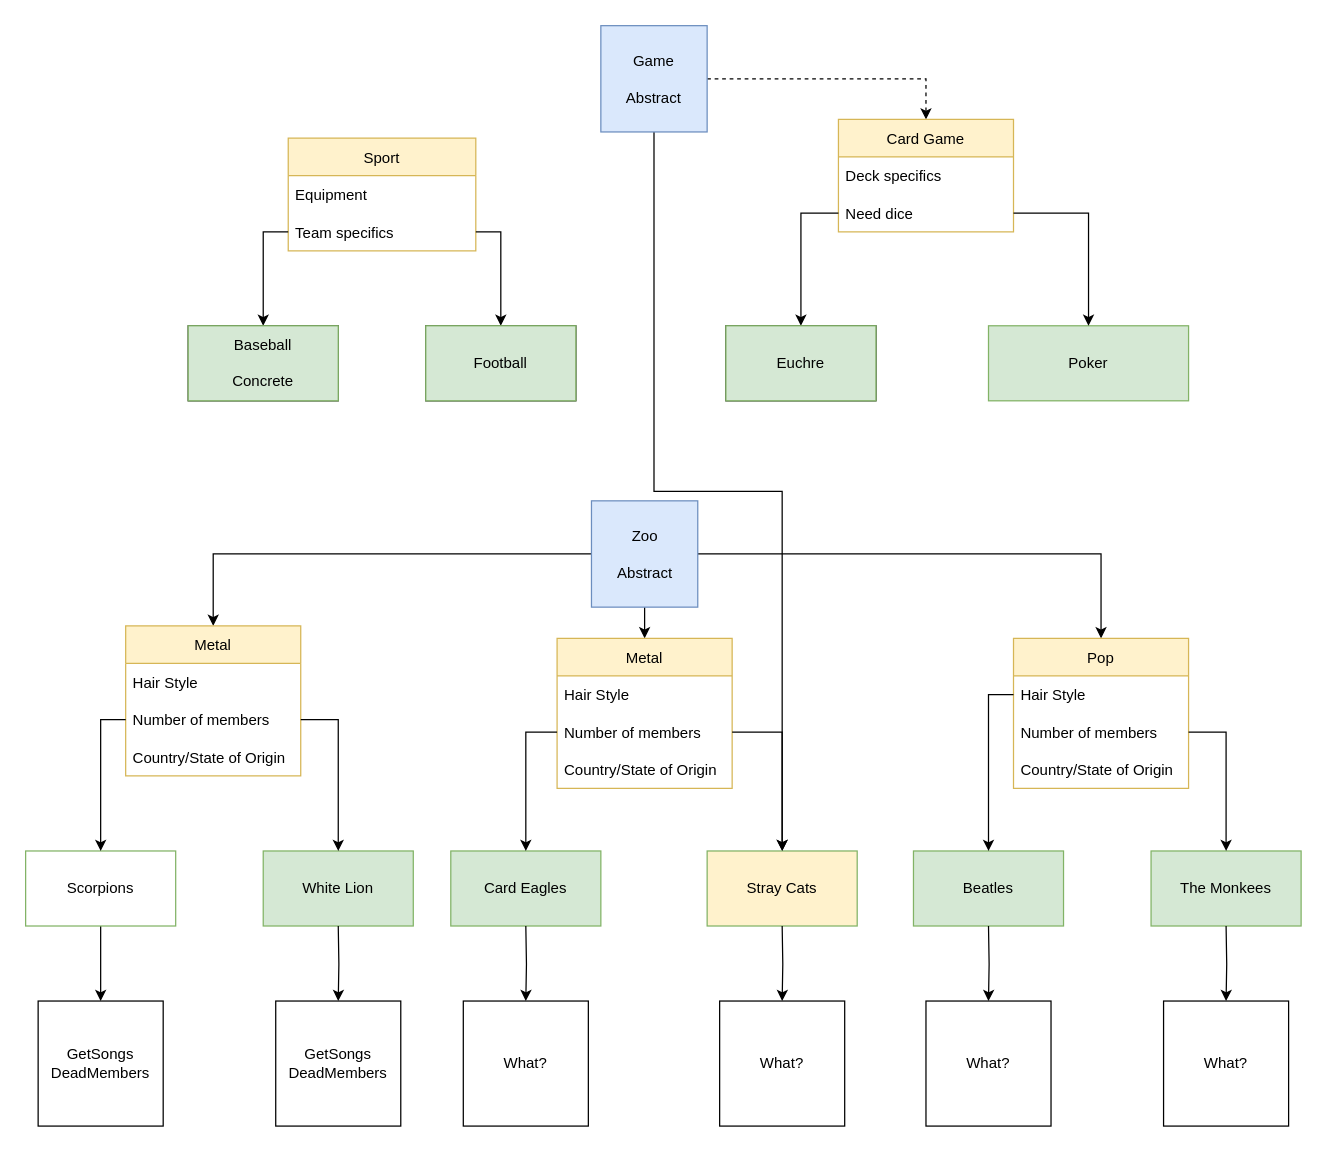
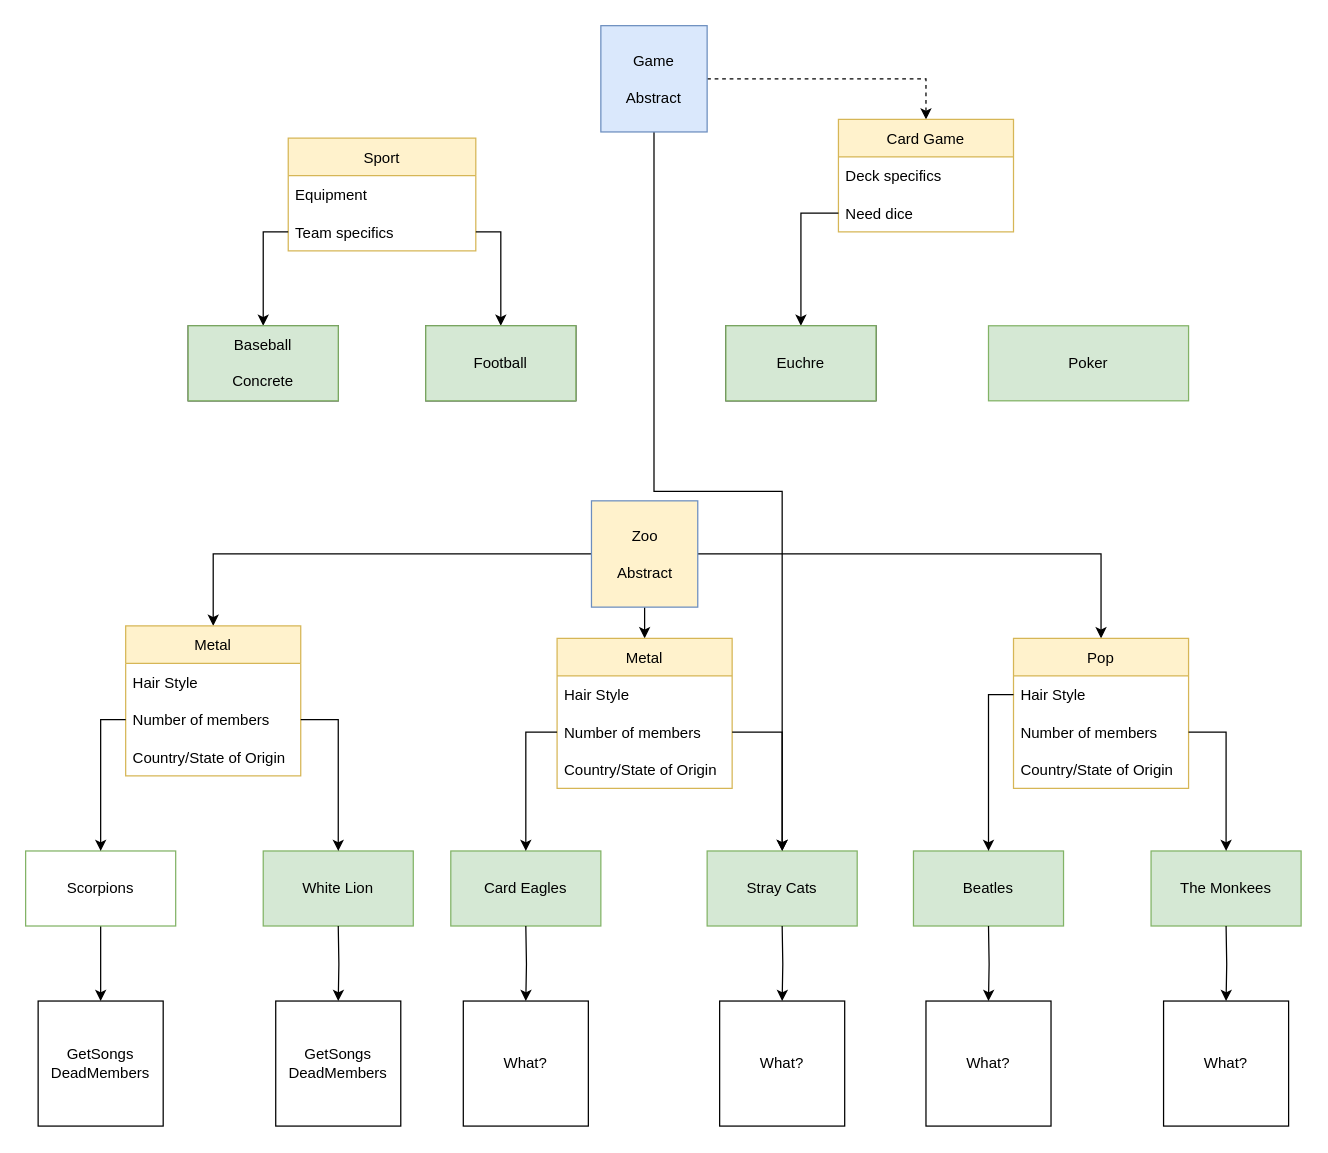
  <mxCell id="0" />
  <mxCell id="1" parent="0" />
  <mxCell id="2" style="edgeStyle=orthogonalEdgeStyle;rounded=0;orthogonalLoop=1;jettySize=auto;html=1;" parent="1" source="4" target="46" edge="1"><mxGeometry relative="1" as="geometry" /></mxCell>
  <mxCell id="3" style="edgeStyle=orthogonalEdgeStyle;rounded=0;orthogonalLoop=1;jettySize=auto;html=1;entryX=0.5;entryY=0;entryDx=0;entryDy=0;dashed=1;" parent="1" source="4" target="12" edge="1"><mxGeometry relative="1" as="geometry" /></mxCell>
  <mxCell id="4" value="Game&lt;br&gt;&lt;br&gt;Abstract" style="whiteSpace=wrap;html=1;aspect=fixed;fillColor=#dae8fc;strokeColor=#6c8ebf;" parent="1" vertex="1"><mxGeometry x="480" y="20" width="85" height="85" as="geometry" /></mxCell>
  <mxCell id="5" value="Sport" style="swimlane;fontStyle=0;childLayout=stackLayout;horizontal=1;startSize=30;horizontalStack=0;resizeParent=1;resizeParentMax=0;resizeLast=0;collapsible=1;marginBottom=0;fillColor=#fff2cc;strokeColor=#d6b656;" parent="1" vertex="1"><mxGeometry x="230" y="110" width="150" height="90" as="geometry" /></mxCell>
  <mxCell id="6" value="Equipment" style="text;strokeColor=none;fillColor=none;align=left;verticalAlign=middle;spacingLeft=4;spacingRight=4;overflow=hidden;points=[[0,0.5],[1,0.5]];portConstraint=eastwest;rotatable=0;" parent="5" vertex="1"><mxGeometry y="30" width="150" height="30" as="geometry" /></mxCell>
  <mxCell id="7" value="Team specifics" style="text;strokeColor=none;fillColor=none;align=left;verticalAlign=middle;spacingLeft=4;spacingRight=4;overflow=hidden;points=[[0,0.5],[1,0.5]];portConstraint=eastwest;rotatable=0;" parent="5" vertex="1"><mxGeometry y="60" width="150" height="30" as="geometry" /></mxCell>
  <mxCell id="8" value="Baseball&lt;br&gt;&lt;br&gt;Concrete" style="rounded=0;whiteSpace=wrap;html=1;" parent="1" vertex="1"><mxGeometry x="150" y="260" width="120" height="60" as="geometry" /></mxCell>
  <mxCell id="9" value="Football" style="rounded=0;whiteSpace=wrap;html=1;" parent="1" vertex="1"><mxGeometry x="340" y="260" width="120" height="60" as="geometry" /></mxCell>
  <mxCell id="10" value="Euchre" style="rounded=0;whiteSpace=wrap;html=1;" parent="1" vertex="1"><mxGeometry x="580" y="260" width="120" height="60" as="geometry" /></mxCell>
  <mxCell id="11" value="Poker" style="rounded=0;whiteSpace=wrap;html=1;fillColor=#d5e8d4;strokeColor=#82b366;" parent="1" vertex="1"><mxGeometry x="790" y="260" width="160" height="60" as="geometry" /></mxCell>
  <mxCell id="12" value="Card Game" style="swimlane;fontStyle=0;childLayout=stackLayout;horizontal=1;startSize=30;horizontalStack=0;resizeParent=1;resizeParentMax=0;resizeLast=0;collapsible=1;marginBottom=0;fillColor=#fff2cc;strokeColor=#d6b656;" parent="1" vertex="1"><mxGeometry x="670" y="95" width="140" height="90" as="geometry" /></mxCell>
  <mxCell id="13" value="Deck specifics" style="text;strokeColor=none;fillColor=none;align=left;verticalAlign=middle;spacingLeft=4;spacingRight=4;overflow=hidden;points=[[0,0.5],[1,0.5]];portConstraint=eastwest;rotatable=0;" parent="12" vertex="1"><mxGeometry y="30" width="140" height="30" as="geometry" /></mxCell>
  <mxCell id="14" value="Need dice" style="text;strokeColor=none;fillColor=none;align=left;verticalAlign=middle;spacingLeft=4;spacingRight=4;overflow=hidden;points=[[0,0.5],[1,0.5]];portConstraint=eastwest;rotatable=0;" parent="12" vertex="1"><mxGeometry y="60" width="140" height="30" as="geometry" /></mxCell>
  <mxCell id="15" style="edgeStyle=orthogonalEdgeStyle;rounded=0;orthogonalLoop=1;jettySize=auto;html=1;entryX=0.5;entryY=0;entryDx=0;entryDy=0;" parent="1" source="7" target="8" edge="1"><mxGeometry relative="1" as="geometry" /></mxCell>
  <mxCell id="16" style="edgeStyle=orthogonalEdgeStyle;rounded=0;orthogonalLoop=1;jettySize=auto;html=1;entryX=0.5;entryY=0;entryDx=0;entryDy=0;" parent="1" source="7" target="9" edge="1"><mxGeometry relative="1" as="geometry" /></mxCell>
  <mxCell id="17" style="edgeStyle=orthogonalEdgeStyle;rounded=0;orthogonalLoop=1;jettySize=auto;html=1;entryX=0.5;entryY=0;entryDx=0;entryDy=0;" parent="1" source="14" target="10" edge="1"><mxGeometry relative="1" as="geometry" /></mxCell>
- <mxCell id="18" style="edgeStyle=orthogonalEdgeStyle;rounded=0;orthogonalLoop=1;jettySize=auto;html=1;" parent="1" source="14" target="11" edge="1"><mxGeometry relative="1" as="geometry" /></mxCell>
  <mxCell id="19" value="Baseball&lt;br&gt;&lt;br&gt;Concrete" style="rounded=0;whiteSpace=wrap;html=1;fillColor=#d5e8d4;strokeColor=#82b366;" parent="1" vertex="1"><mxGeometry x="150" y="260" width="120" height="60" as="geometry" /></mxCell>
  <mxCell id="20" value="Football" style="rounded=0;whiteSpace=wrap;html=1;fillColor=#d5e8d4;strokeColor=#82b366;" parent="1" vertex="1"><mxGeometry x="340" y="260" width="120" height="60" as="geometry" /></mxCell>
  <mxCell id="21" value="Euchre" style="rounded=0;whiteSpace=wrap;html=1;fillColor=#d5e8d4;strokeColor=#82b366;" parent="1" vertex="1"><mxGeometry x="580" y="260" width="120" height="60" as="geometry" /></mxCell>
  <mxCell id="22" style="edgeStyle=orthogonalEdgeStyle;rounded=0;orthogonalLoop=1;jettySize=auto;html=1;" parent="1" source="25" target="35" edge="1"><mxGeometry relative="1" as="geometry"><mxPoint x="255" y="510" as="targetPoint" /></mxGeometry></mxCell>
  <mxCell id="23" style="edgeStyle=orthogonalEdgeStyle;rounded=0;orthogonalLoop=1;jettySize=auto;html=1;entryX=0.5;entryY=0;entryDx=0;entryDy=0;" parent="1" source="25" edge="1"><mxGeometry relative="1" as="geometry"><mxPoint x="515" y="510" as="targetPoint" /></mxGeometry></mxCell>
  <mxCell id="24" style="edgeStyle=orthogonalEdgeStyle;rounded=0;orthogonalLoop=1;jettySize=auto;html=1;entryX=0.5;entryY=0;entryDx=0;entryDy=0;" parent="1" source="25" target="31" edge="1"><mxGeometry relative="1" as="geometry" /></mxCell>
- <mxCell id="25" value="Zoo&lt;br&gt;&lt;br&gt;Abstract" style="whiteSpace=wrap;html=1;aspect=fixed;fillColor=#dae8fc;strokeColor=#6c8ebf;" parent="1" vertex="1"><mxGeometry x="472.5" y="400" width="85" height="85" as="geometry" /></mxCell>
+ <mxCell id="25" value="Zoo&lt;br&gt;&lt;br&gt;Abstract" style="whiteSpace=wrap;html=1;aspect=fixed;fillColor=#fff2cc;strokeColor=#6c8ebf;" parent="1" vertex="1"><mxGeometry x="472.5" y="400" width="85" height="85" as="geometry" /></mxCell>
  <mxCell id="26" value="The Monkees" style="rounded=0;whiteSpace=wrap;html=1;fillColor=#d5e8d4;strokeColor=#82b366;" parent="1" vertex="1"><mxGeometry x="920" y="680" width="120" height="60" as="geometry" /></mxCell>
  <mxCell id="27" style="edgeStyle=orthogonalEdgeStyle;rounded=0;orthogonalLoop=1;jettySize=auto;html=1;entryX=0.5;entryY=0;entryDx=0;entryDy=0;" parent="1" source="28" target="51" edge="1"><mxGeometry relative="1" as="geometry" /></mxCell>
  <mxCell id="28" value="Scorpions" style="rounded=0;whiteSpace=wrap;html=1;fillColor=#ffffff;strokeColor=#82b366;" parent="1" vertex="1"><mxGeometry x="20" y="680" width="120" height="60" as="geometry" /></mxCell>
  <mxCell id="29" value="White Lion" style="rounded=0;whiteSpace=wrap;html=1;fillColor=#d5e8d4;strokeColor=#82b366;" parent="1" vertex="1"><mxGeometry x="210" y="680" width="120" height="60" as="geometry" /></mxCell>
  <mxCell id="30" value="Card Eagles" style="rounded=0;whiteSpace=wrap;html=1;fillColor=#d5e8d4;strokeColor=#82b366;" parent="1" vertex="1"><mxGeometry x="360" y="680" width="120" height="60" as="geometry" /></mxCell>
  <mxCell id="31" value="Pop" style="swimlane;fontStyle=0;childLayout=stackLayout;horizontal=1;startSize=30;horizontalStack=0;resizeParent=1;resizeParentMax=0;resizeLast=0;collapsible=1;marginBottom=0;fillColor=#fff2cc;strokeColor=#d6b656;" parent="1" vertex="1"><mxGeometry x="810" y="510" width="140" height="120" as="geometry" /></mxCell>
  <mxCell id="32" value="Hair Style" style="text;strokeColor=none;fillColor=none;align=left;verticalAlign=middle;spacingLeft=4;spacingRight=4;overflow=hidden;points=[[0,0.5],[1,0.5]];portConstraint=eastwest;rotatable=0;" parent="31" vertex="1"><mxGeometry y="30" width="140" height="30" as="geometry" /></mxCell>
  <mxCell id="33" value="Number of members" style="text;strokeColor=none;fillColor=none;align=left;verticalAlign=middle;spacingLeft=4;spacingRight=4;overflow=hidden;points=[[0,0.5],[1,0.5]];portConstraint=eastwest;rotatable=0;" parent="31" vertex="1"><mxGeometry y="60" width="140" height="30" as="geometry" /></mxCell>
  <mxCell id="34" value="Country/State of Origin" style="text;strokeColor=none;fillColor=none;align=left;verticalAlign=middle;spacingLeft=4;spacingRight=4;overflow=hidden;points=[[0,0.5],[1,0.5]];portConstraint=eastwest;rotatable=0;" parent="31" vertex="1"><mxGeometry y="90" width="140" height="30" as="geometry" /></mxCell>
  <mxCell id="35" value="Metal" style="swimlane;fontStyle=0;childLayout=stackLayout;horizontal=1;startSize=30;horizontalStack=0;resizeParent=1;resizeParentMax=0;resizeLast=0;collapsible=1;marginBottom=0;fillColor=#fff2cc;strokeColor=#d6b656;" parent="1" vertex="1"><mxGeometry y="500" width="140" height="120" as="geometry" x="100" /></mxCell>
  <mxCell id="36" value="Hair Style" style="text;strokeColor=none;fillColor=none;align=left;verticalAlign=middle;spacingLeft=4;spacingRight=4;overflow=hidden;points=[[0,0.5],[1,0.5]];portConstraint=eastwest;rotatable=0;" parent="35" vertex="1"><mxGeometry y="30" width="140" height="30" as="geometry" /></mxCell>
  <mxCell id="37" value="Number of members" style="text;strokeColor=none;fillColor=none;align=left;verticalAlign=middle;spacingLeft=4;spacingRight=4;overflow=hidden;points=[[0,0.5],[1,0.5]];portConstraint=eastwest;rotatable=0;" parent="35" vertex="1"><mxGeometry y="60" width="140" height="30" as="geometry" /></mxCell>
  <mxCell id="38" value="Country/State of Origin" style="text;strokeColor=none;fillColor=none;align=left;verticalAlign=middle;spacingLeft=4;spacingRight=4;overflow=hidden;points=[[0,0.5],[1,0.5]];portConstraint=eastwest;rotatable=0;" parent="35" vertex="1"><mxGeometry y="90" width="140" height="30" as="geometry" /></mxCell>
  <mxCell id="39" value="Metal" style="swimlane;fontStyle=0;childLayout=stackLayout;horizontal=1;startSize=30;horizontalStack=0;resizeParent=1;resizeParentMax=0;resizeLast=0;collapsible=1;marginBottom=0;fillColor=#fff2cc;strokeColor=#d6b656;" parent="1" vertex="1"><mxGeometry x="445" y="510" width="140" height="120" as="geometry" /></mxCell>
  <mxCell id="40" value="Hair Style" style="text;strokeColor=none;fillColor=none;align=left;verticalAlign=middle;spacingLeft=4;spacingRight=4;overflow=hidden;points=[[0,0.5],[1,0.5]];portConstraint=eastwest;rotatable=0;" parent="39" vertex="1"><mxGeometry y="30" width="140" height="30" as="geometry" /></mxCell>
  <mxCell id="41" value="Number of members" style="text;strokeColor=none;fillColor=none;align=left;verticalAlign=middle;spacingLeft=4;spacingRight=4;overflow=hidden;points=[[0,0.5],[1,0.5]];portConstraint=eastwest;rotatable=0;" parent="39" vertex="1"><mxGeometry y="60" width="140" height="30" as="geometry" /></mxCell>
  <mxCell id="42" value="Country/State of Origin" style="text;strokeColor=none;fillColor=none;align=left;verticalAlign=middle;spacingLeft=4;spacingRight=4;overflow=hidden;points=[[0,0.5],[1,0.5]];portConstraint=eastwest;rotatable=0;" parent="39" vertex="1"><mxGeometry y="90" width="140" height="30" as="geometry" /></mxCell>
  <mxCell id="43" style="edgeStyle=orthogonalEdgeStyle;rounded=0;orthogonalLoop=1;jettySize=auto;html=1;entryX=0.5;entryY=0;entryDx=0;entryDy=0;" parent="1" source="37" target="29" edge="1"><mxGeometry relative="1" as="geometry" /></mxCell>
  <mxCell id="44" style="edgeStyle=orthogonalEdgeStyle;rounded=0;orthogonalLoop=1;jettySize=auto;html=1;entryX=0.5;entryY=0;entryDx=0;entryDy=0;" parent="1" source="37" target="28" edge="1"><mxGeometry relative="1" as="geometry" /></mxCell>
  <mxCell id="45" style="edgeStyle=orthogonalEdgeStyle;rounded=0;orthogonalLoop=1;jettySize=auto;html=1;entryX=0.5;entryY=0;entryDx=0;entryDy=0;" parent="1" source="41" target="30" edge="1"><mxGeometry relative="1" as="geometry" /></mxCell>
- <mxCell id="46" value="Stray Cats" style="rounded=0;whiteSpace=wrap;html=1;fillColor=#fff2cc;strokeColor=#82b366;" parent="1" vertex="1"><mxGeometry x="565" y="680" width="120" height="60" as="geometry" /></mxCell>
+ <mxCell id="46" value="Stray Cats" style="rounded=0;whiteSpace=wrap;html=1;fillColor=#d5e8d4;strokeColor=#82b366;" parent="1" vertex="1"><mxGeometry x="565" y="680" width="120" height="60" as="geometry" /></mxCell>
  <mxCell id="47" style="edgeStyle=orthogonalEdgeStyle;rounded=0;orthogonalLoop=1;jettySize=auto;html=1;entryX=0.5;entryY=0;entryDx=0;entryDy=0;" parent="1" source="41" target="46" edge="1"><mxGeometry relative="1" as="geometry" /></mxCell>
  <mxCell id="48" value="Beatles" style="rounded=0;whiteSpace=wrap;html=1;fillColor=#d5e8d4;strokeColor=#82b366;" parent="1" vertex="1"><mxGeometry x="730" y="680" width="120" height="60" as="geometry" /></mxCell>
  <mxCell id="49" style="edgeStyle=orthogonalEdgeStyle;rounded=0;orthogonalLoop=1;jettySize=auto;html=1;entryX=0.5;entryY=0;entryDx=0;entryDy=0;" parent="1" source="32" target="48" edge="1"><mxGeometry relative="1" as="geometry" /></mxCell>
  <mxCell id="50" style="edgeStyle=orthogonalEdgeStyle;rounded=0;orthogonalLoop=1;jettySize=auto;html=1;entryX=0.5;entryY=0;entryDx=0;entryDy=0;" parent="1" source="33" target="26" edge="1"><mxGeometry relative="1" as="geometry" /></mxCell>
  <mxCell id="51" value="GetSongs&lt;br&gt;DeadMembers" style="whiteSpace=wrap;html=1;aspect=fixed;" parent="1" vertex="1"><mxGeometry x="30" y="800" width="100" height="100" as="geometry" /></mxCell>
  <mxCell id="52" style="edgeStyle=orthogonalEdgeStyle;rounded=0;orthogonalLoop=1;jettySize=auto;html=1;entryX=0.5;entryY=0;entryDx=0;entryDy=0;" parent="1" target="53" edge="1"><mxGeometry relative="1" as="geometry"><mxPoint x="270" y="740" as="sourcePoint" /></mxGeometry></mxCell>
  <mxCell id="53" value="GetSongs&lt;br&gt;DeadMembers" style="whiteSpace=wrap;html=1;aspect=fixed;" parent="1" vertex="1"><mxGeometry x="220" y="800" width="100" height="100" as="geometry" /></mxCell>
  <mxCell id="54" style="edgeStyle=orthogonalEdgeStyle;rounded=0;orthogonalLoop=1;jettySize=auto;html=1;entryX=0.5;entryY=0;entryDx=0;entryDy=0;" parent="1" target="55" edge="1"><mxGeometry relative="1" as="geometry"><mxPoint x="420" y="740" as="sourcePoint" /></mxGeometry></mxCell>
  <mxCell id="55" value="What?" style="whiteSpace=wrap;html=1;aspect=fixed;" parent="1" vertex="1"><mxGeometry x="370" y="800" width="100" height="100" as="geometry" /></mxCell>
  <mxCell id="56" style="edgeStyle=orthogonalEdgeStyle;rounded=0;orthogonalLoop=1;jettySize=auto;html=1;entryX=0.5;entryY=0;entryDx=0;entryDy=0;" parent="1" target="57" edge="1"><mxGeometry relative="1" as="geometry"><mxPoint x="625" y="740" as="sourcePoint" /></mxGeometry></mxCell>
  <mxCell id="57" value="What?" style="whiteSpace=wrap;html=1;aspect=fixed;" parent="1" vertex="1"><mxGeometry x="575" y="800" width="100" height="100" as="geometry" /></mxCell>
  <mxCell id="58" style="edgeStyle=orthogonalEdgeStyle;rounded=0;orthogonalLoop=1;jettySize=auto;html=1;entryX=0.5;entryY=0;entryDx=0;entryDy=0;" parent="1" target="59" edge="1"><mxGeometry relative="1" as="geometry"><mxPoint x="790" y="740" as="sourcePoint" /></mxGeometry></mxCell>
  <mxCell id="59" value="What?" style="whiteSpace=wrap;html=1;aspect=fixed;" parent="1" vertex="1"><mxGeometry x="740" y="800" width="100" height="100" as="geometry" /></mxCell>
  <mxCell id="60" style="edgeStyle=orthogonalEdgeStyle;rounded=0;orthogonalLoop=1;jettySize=auto;html=1;entryX=0.5;entryY=0;entryDx=0;entryDy=0;" parent="1" target="61" edge="1"><mxGeometry relative="1" as="geometry"><mxPoint x="980" y="740" as="sourcePoint" /></mxGeometry></mxCell>
  <mxCell id="61" value="What?" style="whiteSpace=wrap;html=1;aspect=fixed;" parent="1" vertex="1"><mxGeometry x="930" y="800" width="100" height="100" as="geometry" /></mxCell>
